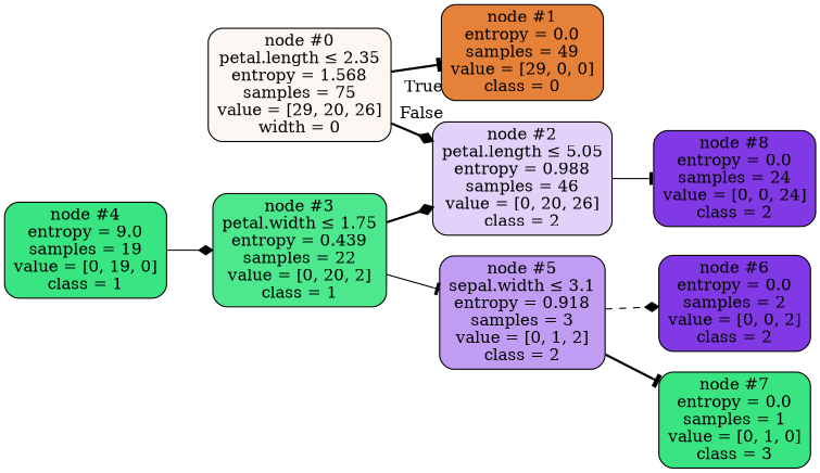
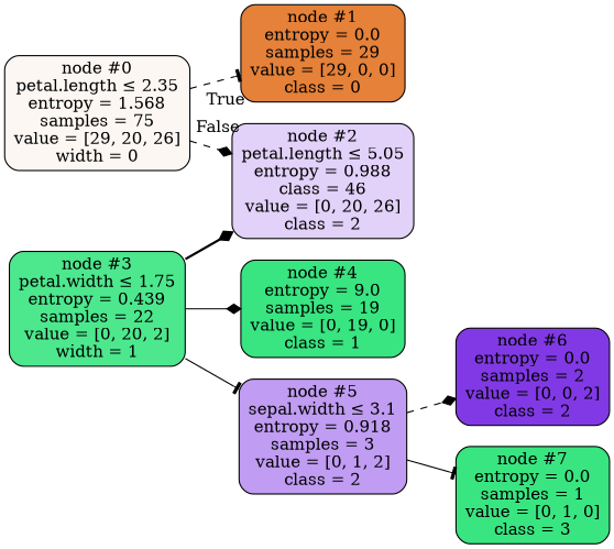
  digraph {
    fontname="DejaVu Serif"
    rankdir=LR
    node [color=black fillcolor="#8139e5" fontname="DejaVu Serif" shape=box style="filled, rounded"]
    edge [arrowhead=tee fontname="DejaVu Serif" style=bold]
    n1 [fillcolor="#fdf7f3" label=<node &#35;0<br/>petal.length &le; 2.35<br/>entropy = 1.568<br/>samples = 75<br/>value = [29, 20, 26]<br/>width = 0>]
-   n2 [fillcolor="#e58139" label=<node &#35;1<br/>entropy = 0.0<br/>samples = 49<br/>value = [29, 0, 0]<br/>class = 0>]
-   n3 [fillcolor="#e2d1f9" label=<node &#35;2<br/>petal.length &le; 5.05<br/>entropy = 0.988<br/>samples = 46<br/>value = [0, 20, 26]<br/>class = 2>]
-   n4 [label=<node &#35;8<br/>entropy = 0.0<br/>samples = 24<br/>value = [0, 0, 24]<br/>class = 2>]
-   n5 [fillcolor="#4de88e" label=<node &#35;3<br/>petal.width &le; 1.75<br/>entropy = 0.439<br/>samples = 22<br/>value = [0, 20, 2]<br/>class = 1>]
+   n2 [fillcolor="#e58139" label=<node &#35;1<br/>entropy = 0.0<br/>samples = 29<br/>value = [29, 0, 0]<br/>class = 0>]
+   n3 [fillcolor="#e2d1f9" label=<node &#35;2<br/>petal.length &le; 5.05<br/>entropy = 0.988<br/>class = 46<br/>value = [0, 20, 26]<br/>class = 2>]
+   n5 [fillcolor="#4de88e" label=<node &#35;3<br/>petal.width &le; 1.75<br/>entropy = 0.439<br/>samples = 22<br/>value = [0, 20, 2]<br/>width = 1>]
    n6 [fillcolor="#39e581" label=<node &#35;4<br/>entropy = 9.0<br/>samples = 19<br/>value = [0, 19, 0]<br/>class = 1>]
    n7 [fillcolor="#c09cf2" label=<node &#35;5<br/>sepal.width &le; 3.1<br/>entropy = 0.918<br/>samples = 3<br/>value = [0, 1, 2]<br/>class = 2>]
    n8 [label=<node &#35;6<br/>entropy = 0.0<br/>samples = 2<br/>value = [0, 0, 2]<br/>class = 2>]
    n9 [fillcolor="#39e581" label=<node &#35;7<br/>entropy = 0.0<br/>samples = 1<br/>value = [0, 1, 0]<br/>class = 3>]
-   n1 -> n2 [headlabel=True labelangle=45 labeldistance=2.5]
-   n1 -> n3 [arrowhead=diamond headlabel=False labelangle=-45 labeldistance=2.5]
-   n3 -> n4 [style=solid]
+   n1 -> n2 [headlabel=True labelangle=45 labeldistance=2.5 style=dashed]
+   n1 -> n3 [arrowhead=diamond headlabel=False labelangle=-45 labeldistance=2.5 style=dashed]
    n5 -> n3 [arrowhead=diamond]
-   n6 -> n5 [arrowhead=diamond style=solid]
+   n5 -> n6 [arrowhead=diamond style=solid]
    n5 -> n7 [style=solid]
    n7 -> n8 [arrowhead=diamond style=dashed]
-   n7 -> n9
+   n7 -> n9 [style=solid]
  }
